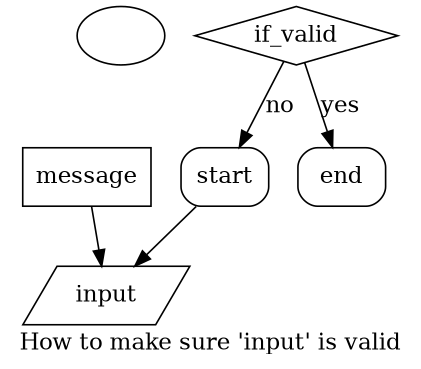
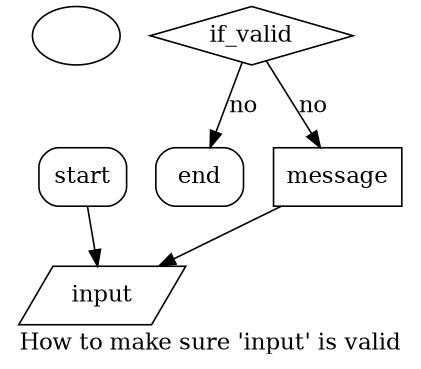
  digraph {
    label="How to make sure 'input' is valid"
    node [shape=box]
    " " [shape=""]
    start [style=rounded]
    input [shape=parallelogram]
    end [style=rounded]
    if_valid [shape=diamond]
    message
    start -> input
-   if_valid -> end [label=yes]
-   if_valid -> start [label=no]
+   if_valid -> end [label=no]
+   if_valid -> message [label=no]
    message -> input
  }
